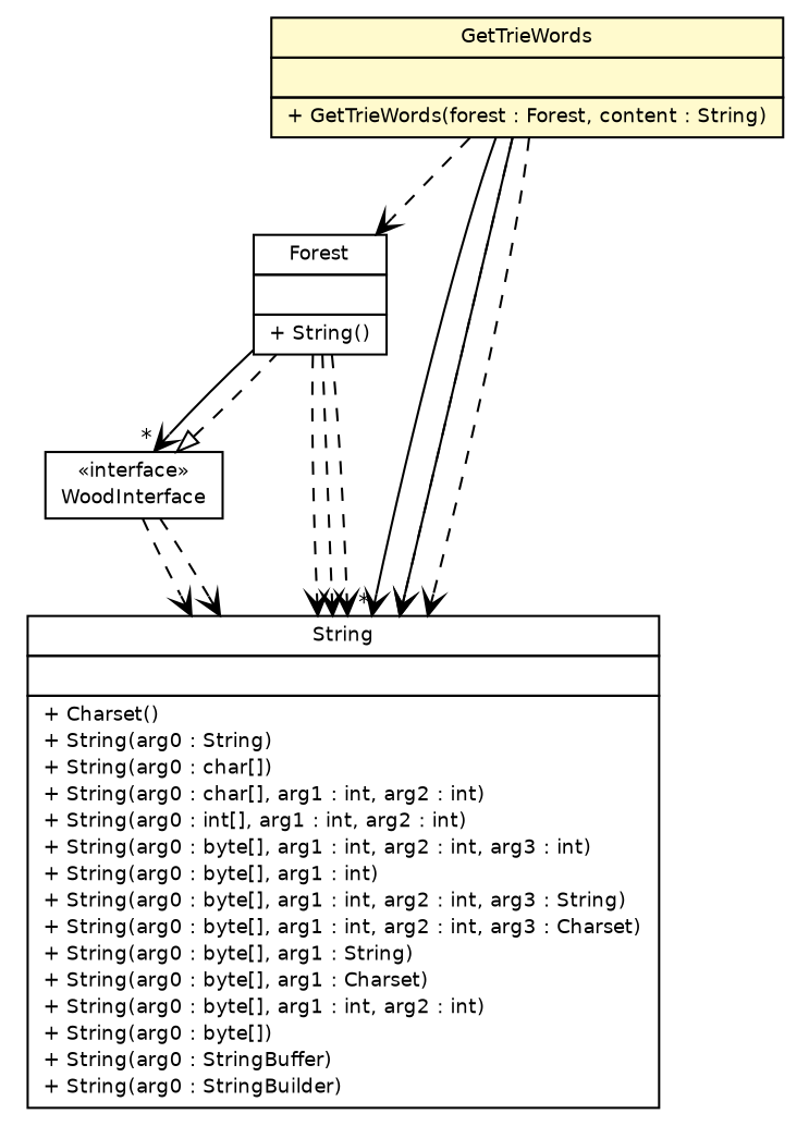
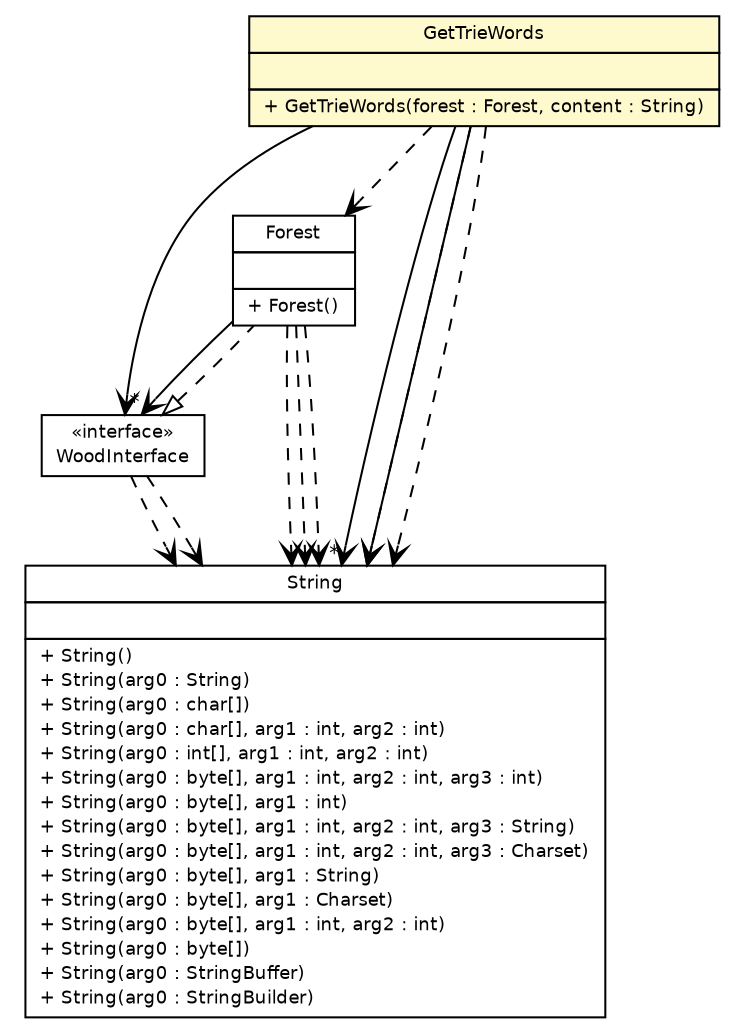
  digraph {
    node [fontcolor=black fontname=Helvetica fontsize=9.0 shape=plaintext]
    edge [arrowhead=open color=black fontcolor=black fontname=Helvetica fontsize=10.0 headport=p labelfontname=Helvetica labelfontsize=10 tailport=p style=dashed]
-   n1 [label=<<table border="0" cellborder="1" cellspacing="0" cellpadding="2" port="p" href="./Forest.html"> 		<tr><td><table border="0" cellspacing="0" cellpadding="1"> 			<tr><td> Forest </td></tr> 		</table></td></tr> 		<tr><td><table border="0" cellspacing="0" cellpadding="1"> 			<tr><td align="left">  </td></tr> 		</table></td></tr> 		<tr><td><table border="0" cellspacing="0" cellpadding="1"> 			<tr><td align="left"> + String() </td></tr> 		</table></td></tr> 		</table>>]
+   n1 [label=<<table border="0" cellborder="1" cellspacing="0" cellpadding="2" port="p" href="./Forest.html"> 		<tr><td><table border="0" cellspacing="0" cellpadding="1"> 			<tr><td> Forest </td></tr> 		</table></td></tr> 		<tr><td><table border="0" cellspacing="0" cellpadding="1"> 			<tr><td align="left">  </td></tr> 		</table></td></tr> 		<tr><td><table border="0" cellspacing="0" cellpadding="1"> 			<tr><td align="left"> + Forest() </td></tr> 		</table></td></tr> 		</table>>]
    n2 [label=<<table border="0" cellborder="1" cellspacing="0" cellpadding="2" port="p" href="./WoodInterface.html"> 		<tr><td><table border="0" cellspacing="0" cellpadding="1"> 			<tr><td> &laquo;interface&raquo; </td></tr> 			<tr><td> WoodInterface </td></tr> 		</table></td></tr> 		</table>>]
-   n3 [label=<<table border="0" cellborder="1" cellspacing="0" cellpadding="2" port="p" href="http://java.sun.com/j2se/1.4.2/docs/api/java/lang/String.html"> 		<tr><td><table border="0" cellspacing="0" cellpadding="1"> 			<tr><td> String </td></tr> 		</table></td></tr> 		<tr><td><table border="0" cellspacing="0" cellpadding="1"> 			<tr><td align="left">  </td></tr> 		</table></td></tr> 		<tr><td><table border="0" cellspacing="0" cellpadding="1"> 			<tr><td align="left"> + Charset() </td></tr> 			<tr><td align="left"> + String(arg0 : String) </td></tr> 			<tr><td align="left"> + String(arg0 : char[]) </td></tr> 			<tr><td align="left"> + String(arg0 : char[], arg1 : int, arg2 : int) </td></tr> 			<tr><td align="left"> + String(arg0 : int[], arg1 : int, arg2 : int) </td></tr> 			<tr><td align="left"> + String(arg0 : byte[], arg1 : int, arg2 : int, arg3 : int) </td></tr> 			<tr><td align="left"> + String(arg0 : byte[], arg1 : int) </td></tr> 			<tr><td align="left"> + String(arg0 : byte[], arg1 : int, arg2 : int, arg3 : String) </td></tr> 			<tr><td align="left"> + String(arg0 : byte[], arg1 : int, arg2 : int, arg3 : Charset) </td></tr> 			<tr><td align="left"> + String(arg0 : byte[], arg1 : String) </td></tr> 			<tr><td align="left"> + String(arg0 : byte[], arg1 : Charset) </td></tr> 			<tr><td align="left"> + String(arg0 : byte[], arg1 : int, arg2 : int) </td></tr> 			<tr><td align="left"> + String(arg0 : byte[]) </td></tr> 			<tr><td align="left"> + String(arg0 : StringBuffer) </td></tr> 			<tr><td align="left"> + String(arg0 : StringBuilder) </td></tr> 		</table></td></tr> 		</table>>]
+   n3 [label=<<table border="0" cellborder="1" cellspacing="0" cellpadding="2" port="p" href="http://java.sun.com/j2se/1.4.2/docs/api/java/lang/String.html"> 		<tr><td><table border="0" cellspacing="0" cellpadding="1"> 			<tr><td> String </td></tr> 		</table></td></tr> 		<tr><td><table border="0" cellspacing="0" cellpadding="1"> 			<tr><td align="left">  </td></tr> 		</table></td></tr> 		<tr><td><table border="0" cellspacing="0" cellpadding="1"> 			<tr><td align="left"> + String() </td></tr> 			<tr><td align="left"> + String(arg0 : String) </td></tr> 			<tr><td align="left"> + String(arg0 : char[]) </td></tr> 			<tr><td align="left"> + String(arg0 : char[], arg1 : int, arg2 : int) </td></tr> 			<tr><td align="left"> + String(arg0 : int[], arg1 : int, arg2 : int) </td></tr> 			<tr><td align="left"> + String(arg0 : byte[], arg1 : int, arg2 : int, arg3 : int) </td></tr> 			<tr><td align="left"> + String(arg0 : byte[], arg1 : int) </td></tr> 			<tr><td align="left"> + String(arg0 : byte[], arg1 : int, arg2 : int, arg3 : String) </td></tr> 			<tr><td align="left"> + String(arg0 : byte[], arg1 : int, arg2 : int, arg3 : Charset) </td></tr> 			<tr><td align="left"> + String(arg0 : byte[], arg1 : String) </td></tr> 			<tr><td align="left"> + String(arg0 : byte[], arg1 : Charset) </td></tr> 			<tr><td align="left"> + String(arg0 : byte[], arg1 : int, arg2 : int) </td></tr> 			<tr><td align="left"> + String(arg0 : byte[]) </td></tr> 			<tr><td align="left"> + String(arg0 : StringBuffer) </td></tr> 			<tr><td align="left"> + String(arg0 : StringBuilder) </td></tr> 		</table></td></tr> 		</table>>]
    n4 [label=<<table border="0" cellborder="1" cellspacing="0" cellpadding="2" port="p" bgcolor="lemonChiffon" href="./GetTrieWords.html"> 		<tr><td><table border="0" cellspacing="0" cellpadding="1"> 			<tr><td> GetTrieWords </td></tr> 		</table></td></tr> 		<tr><td><table border="0" cellspacing="0" cellpadding="1"> 			<tr><td align="left">  </td></tr> 		</table></td></tr> 		<tr><td><table border="0" cellspacing="0" cellpadding="1"> 			<tr><td align="left"> + GetTrieWords(forest : Forest, content : String) </td></tr> 		</table></td></tr> 		</table>>]
    n1 -> n2 [headlabel="*" style=""]
    n1 -> n3
    n1 -> n3
    n1 -> n3
    n2 -> n1 [arrowtail=empty dir=back fontsize=10 arrowhead="" color="" fontcolor=""]
    n2 -> n3
    n2 -> n3
    n4 -> n1
+   n4 -> n2 [style=""]
    n4 -> n3 [style=""]
    n4 -> n3 [headlabel="*" style=""]
    n4 -> n3
    n4 -> n3
  }
